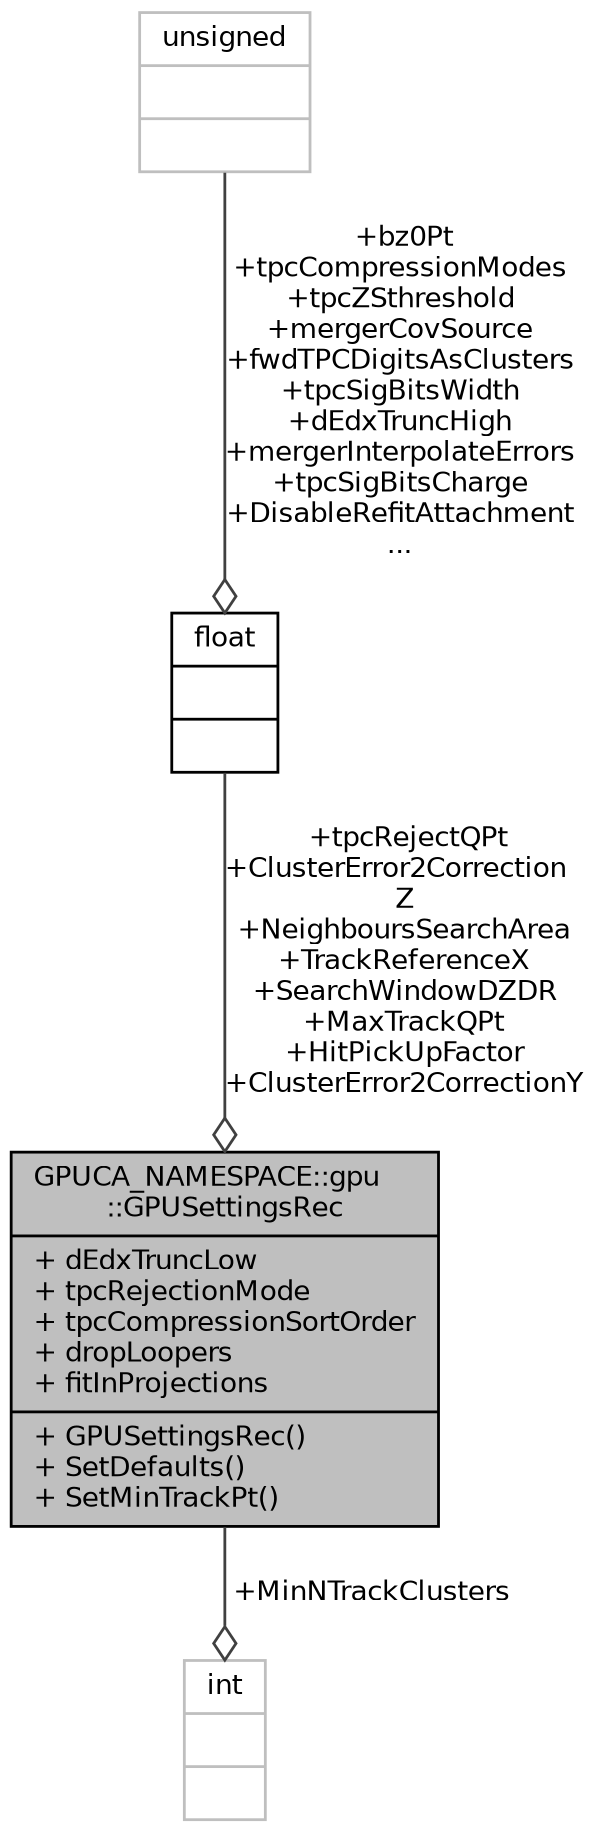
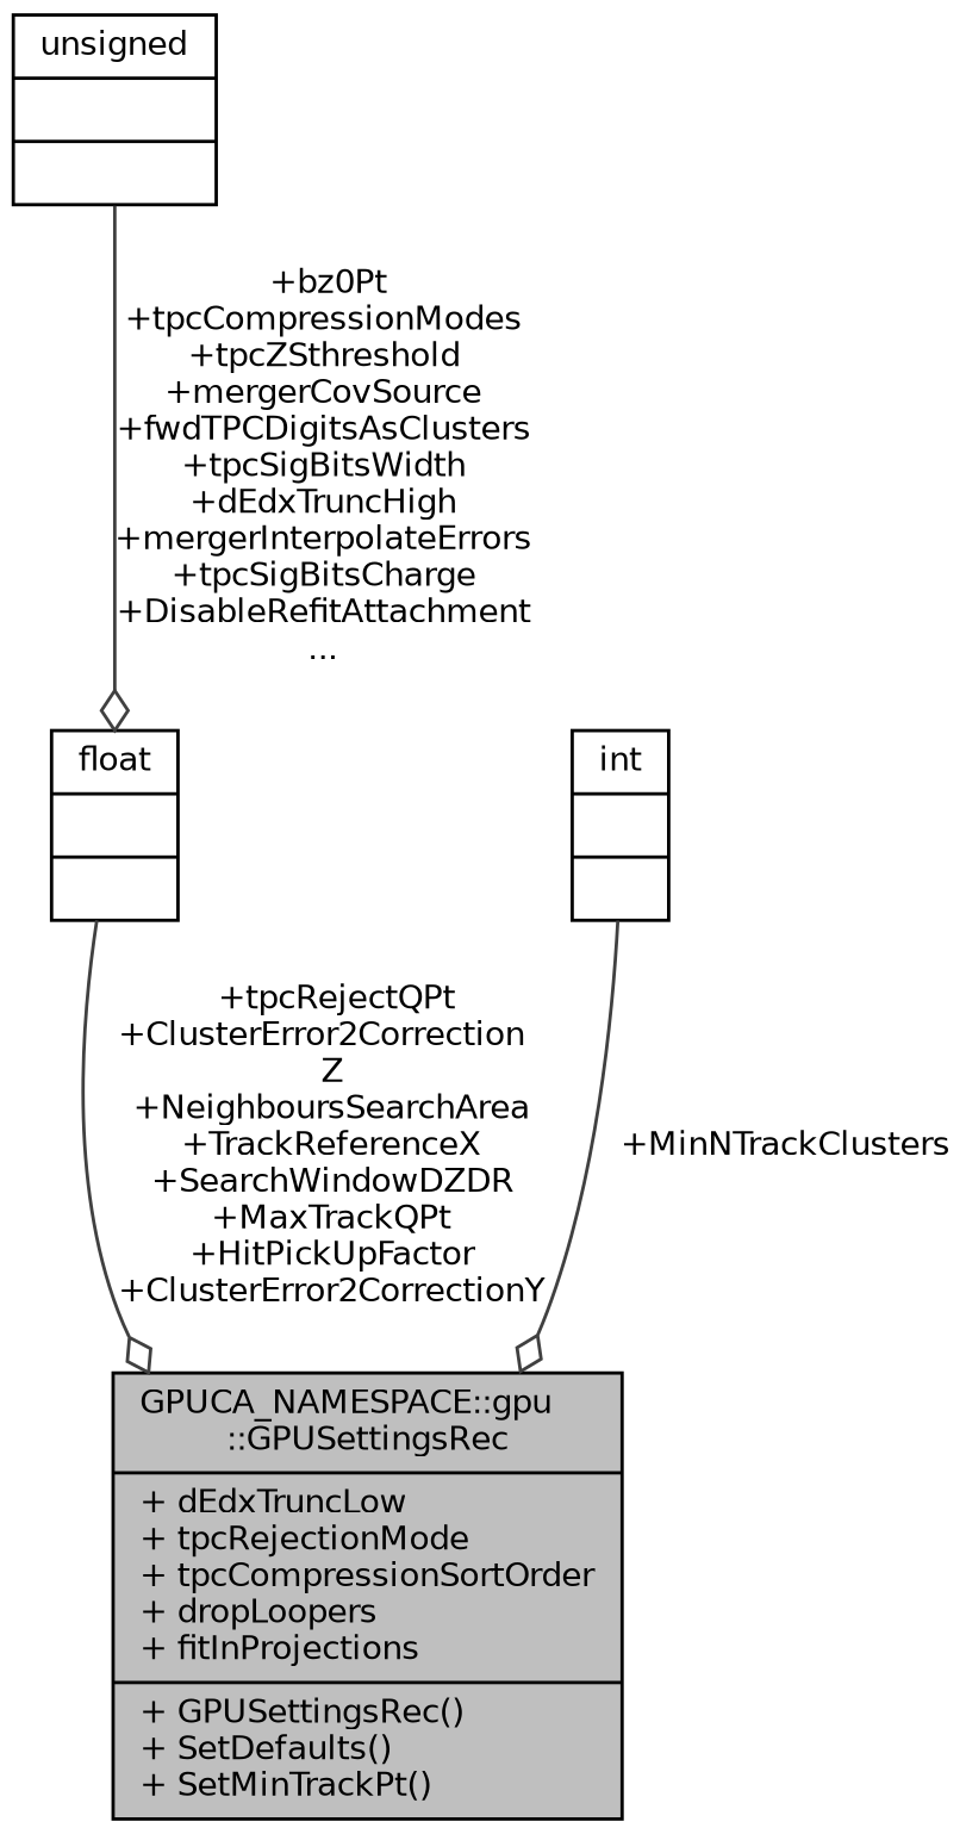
  digraph {
    node [color=black fontname=Helvetica fontsize=10 shape=record]
    edge [arrowhead=odiamond color=grey25 fontname=Helvetica fontsize=10 labelfontname=Helvetica labelfontsize=10 style=solid]
    n1 [fillcolor=grey75 fontcolor=black height=0.2 label="{GPUCA_NAMESPACE::gpu\l::GPUSettingsRec\n|+ dEdxTruncLow\l+ tpcRejectionMode\l+ tpcCompressionSortOrder\l+ dropLoopers\l+ fitInProjections\l|+ GPUSettingsRec()\l+ SetDefaults()\l+ SetMinTrackPt()\l}" style=filled width=0.4]
    n2 [height=0.2 label="{float\n||}" width=0.4]
-   n3 [color=grey75 height=0.2 label="{int\n||}" width=0.4]
-   n4 [color=grey75 height=0.2 label="{unsigned\n||}" width=0.4]
+   n3 [height=0.2 label="{int\n||}" width=0.4]
+   n4 [height=0.2 label="{unsigned\n||}" width=0.4]
    n2 -> n1 [label=" +tpcRejectQPt\n+ClusterError2Correction\lZ\n+NeighboursSearchArea\n+TrackReferenceX\n+SearchWindowDZDR\n+MaxTrackQPt\n+HitPickUpFactor\n+ClusterError2CorrectionY"]
-   n1 -> n3 [label=" +MinNTrackClusters"]
+   n3 -> n1 [label=" +MinNTrackClusters"]
    n4 -> n2 [label=" +bz0Pt\n+tpcCompressionModes\n+tpcZSthreshold\n+mergerCovSource\n+fwdTPCDigitsAsClusters\n+tpcSigBitsWidth\n+dEdxTruncHigh\n+mergerInterpolateErrors\n+tpcSigBitsCharge\n+DisableRefitAttachment\n..."]
  }
